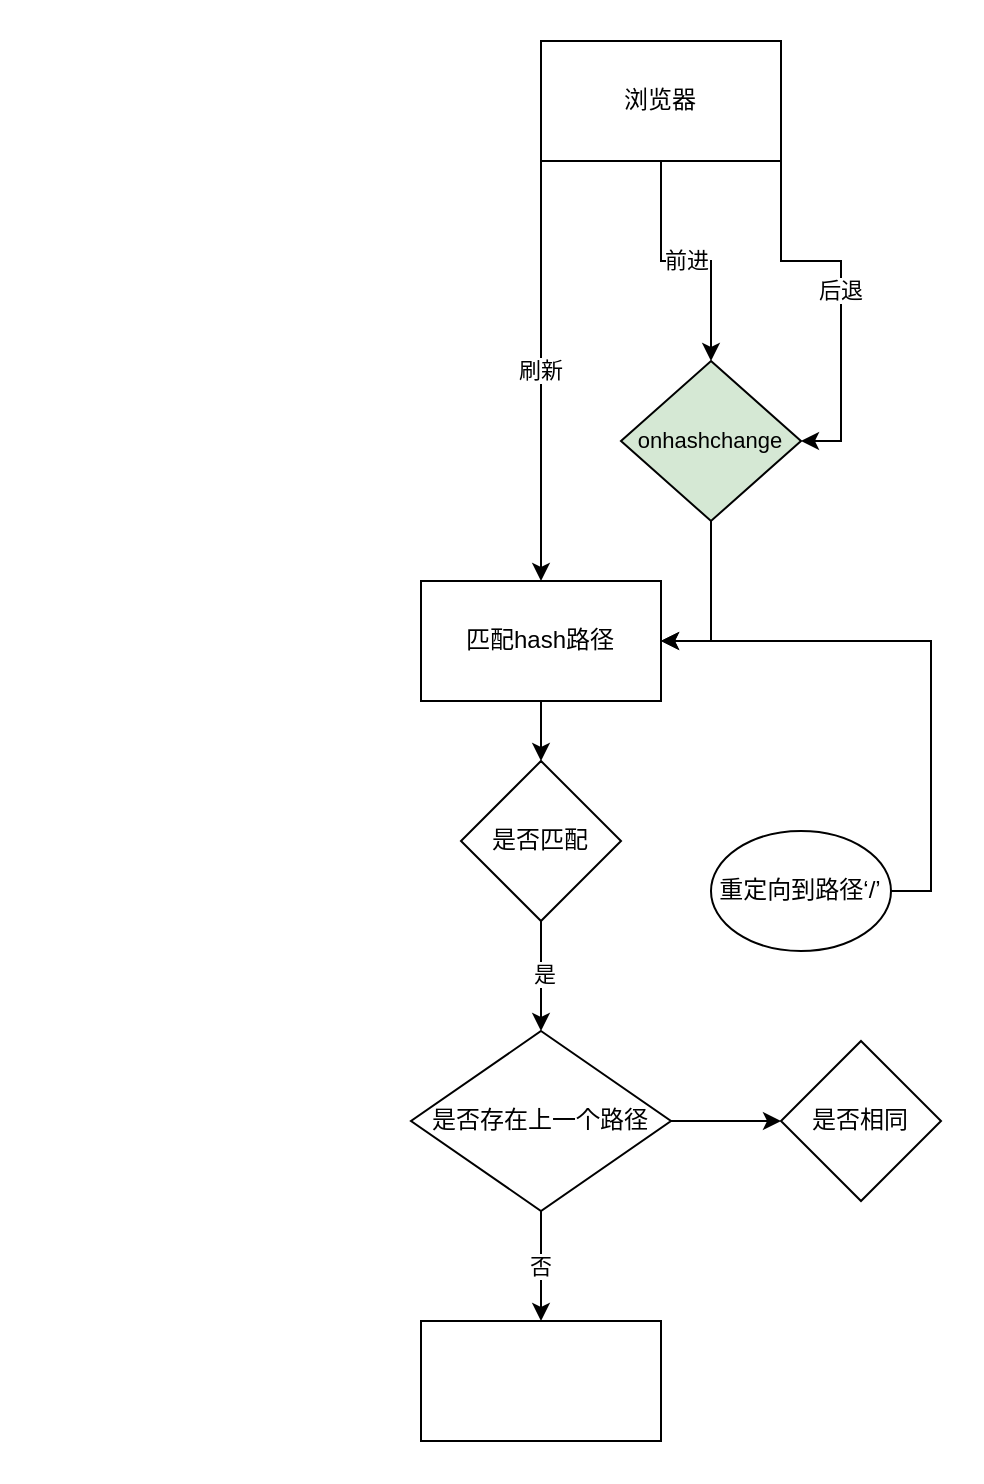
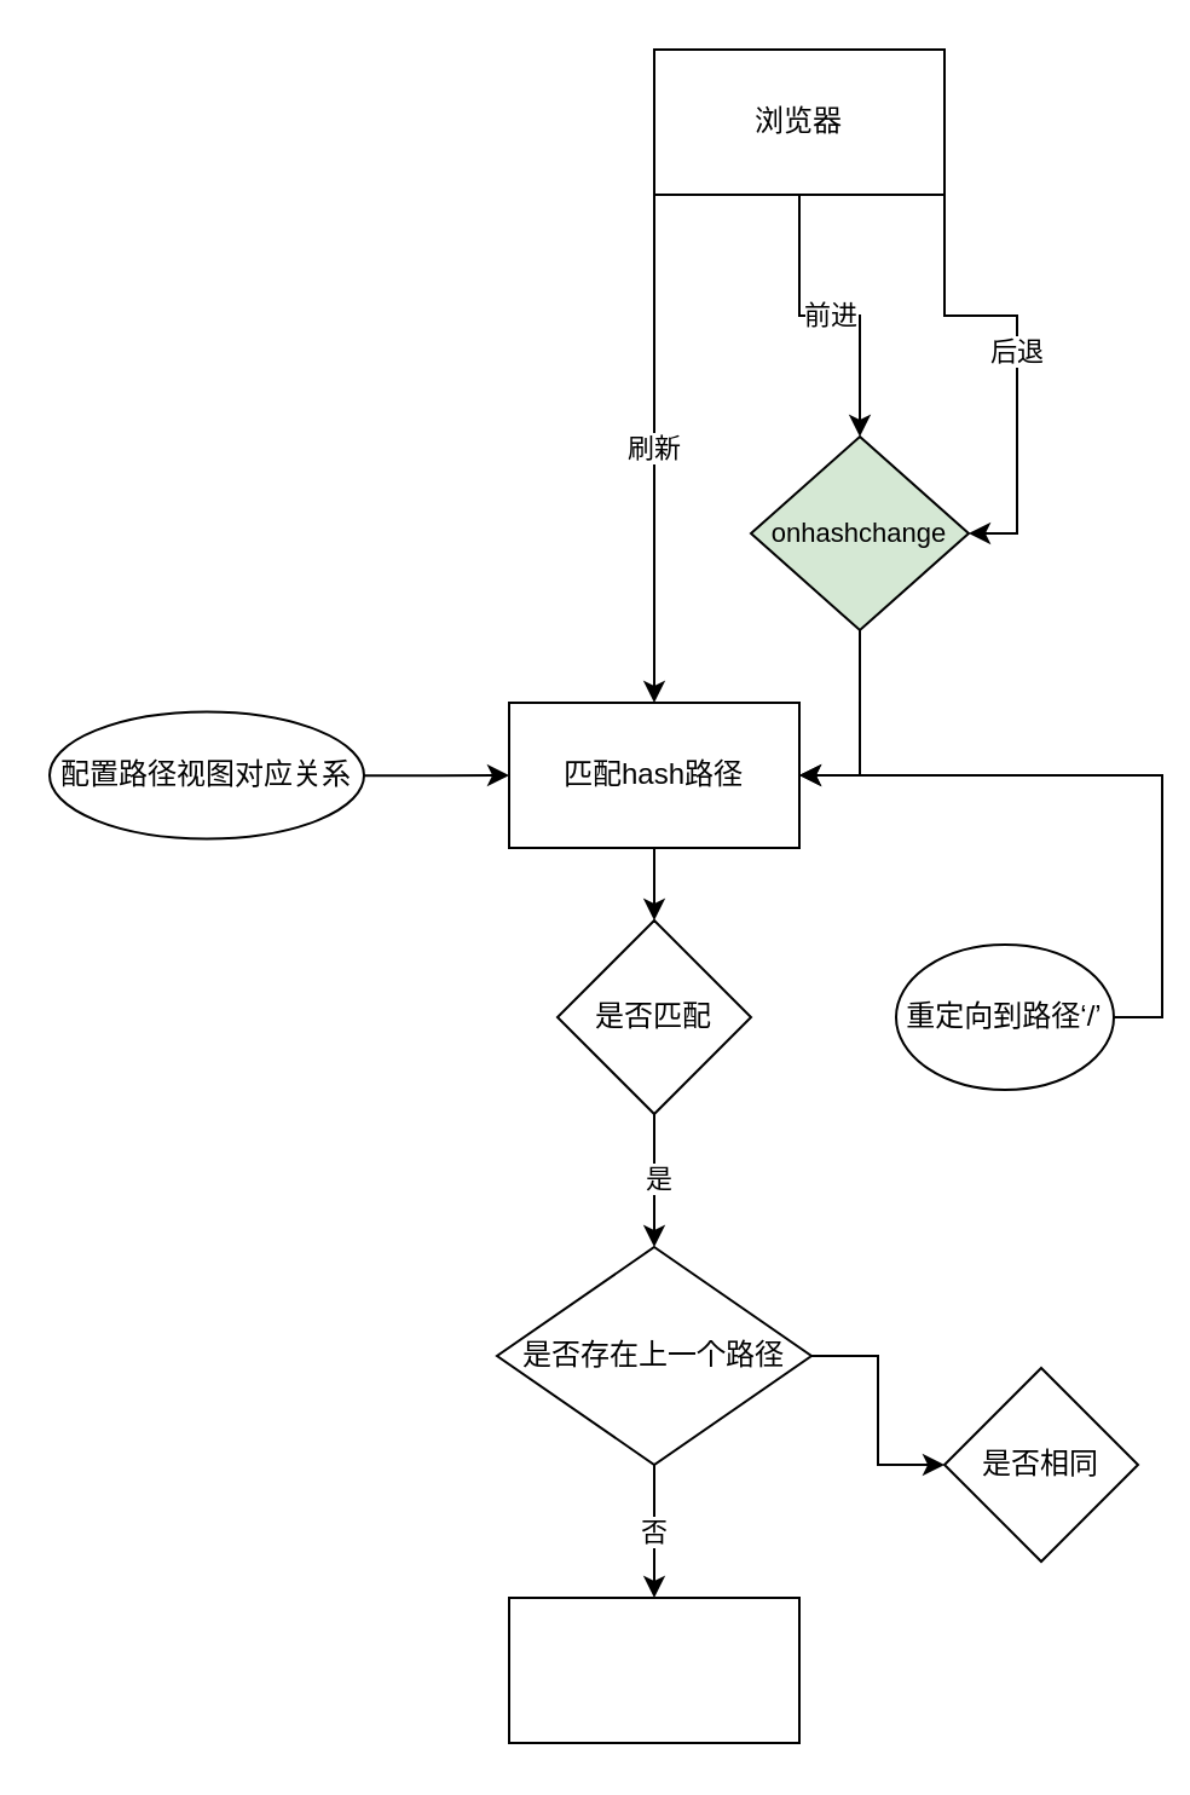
  <mxCell id="0" />
  <mxCell id="1" parent="0" />
  <mxCell id="2" value="刷新" style="edgeStyle=orthogonalEdgeStyle;rounded=0;orthogonalLoop=1;jettySize=auto;html=1;exitX=0;exitY=1;exitDx=0;exitDy=0;" edge="1" parent="1" source="5" target="9"><mxGeometry relative="1" as="geometry"><mxPoint x="270" y="200" as="targetPoint" /></mxGeometry></mxCell>
  <mxCell id="3" value="前进" style="edgeStyle=orthogonalEdgeStyle;rounded=0;orthogonalLoop=1;jettySize=auto;html=1;exitX=0.5;exitY=1;exitDx=0;exitDy=0;entryX=0.5;entryY=0;entryDx=0;entryDy=0;" edge="1" parent="1" source="5" target="7"><mxGeometry relative="1" as="geometry"><mxPoint x="400" y="180" as="targetPoint" /></mxGeometry></mxCell>
  <mxCell id="4" value="后退" style="edgeStyle=orthogonalEdgeStyle;rounded=0;orthogonalLoop=1;jettySize=auto;html=1;exitX=1;exitY=1;exitDx=0;exitDy=0;entryX=1;entryY=0.5;entryDx=0;entryDy=0;" edge="1" parent="1" source="5" target="7"><mxGeometry relative="1" as="geometry"><mxPoint x="360" y="170" as="targetPoint" /></mxGeometry></mxCell>
  <mxCell id="5" value="浏览器" style="rounded=0;whiteSpace=wrap;html=1;" vertex="1" parent="1"><mxGeometry x="270" width="120" height="60" as="geometry" y="20" /></mxCell>
  <mxCell id="6" style="edgeStyle=orthogonalEdgeStyle;rounded=0;orthogonalLoop=1;jettySize=auto;html=1;exitX=0.5;exitY=1;exitDx=0;exitDy=0;entryX=1;entryY=0.5;entryDx=0;entryDy=0;" edge="1" parent="1" source="7" target="9"><mxGeometry relative="1" as="geometry" /></mxCell>
  <mxCell id="7" value="&lt;font style=&quot;font-size: 11px&quot;&gt;onhashchange&lt;/font&gt;" style="rhombus;whiteSpace=wrap;html=1;fillColor=#d5e8d4;" vertex="1" parent="1"><mxGeometry x="310" y="180" width="90" height="80" as="geometry" /></mxCell>
  <mxCell id="8" value="" style="edgeStyle=orthogonalEdgeStyle;rounded=0;orthogonalLoop=1;jettySize=auto;html=1;" edge="1" parent="1" source="9" target="14"><mxGeometry relative="1" as="geometry" /></mxCell>
  <mxCell id="9" value="匹配hash路径" style="rounded=0;whiteSpace=wrap;html=1;" vertex="1" parent="1"><mxGeometry x="210" y="290" width="120" height="60" as="geometry" /></mxCell>
+ <mxCell id="10" style="edgeStyle=orthogonalEdgeStyle;rounded=0;orthogonalLoop=1;jettySize=auto;html=1;" edge="1" parent="1" source="11" target="9"><mxGeometry relative="1" as="geometry" /></mxCell>
+ <mxCell id="11" value="配置路径视图对应关系" style="ellipse;whiteSpace=wrap;html=1;" vertex="1" parent="1"><mxGeometry x="20" y="293.75" width="130" height="52.5" as="geometry" /></mxCell>
  <mxCell id="12" value="" style="edgeStyle=orthogonalEdgeStyle;rounded=0;orthogonalLoop=1;jettySize=auto;html=1;entryX=0.5;entryY=0;entryDx=0;entryDy=0;" edge="1" parent="1" source="14" target="19"><mxGeometry relative="1" as="geometry"><mxPoint x="270" y="520" as="targetPoint" /></mxGeometry></mxCell>
  <mxCell id="13" value="是" style="edgeLabel;html=1;align=center;verticalAlign=middle;resizable=0;points=[];" vertex="1" connectable="0" parent="12"><mxGeometry x="-0.05" y="1" relative="1" as="geometry"><mxPoint as="offset" /></mxGeometry></mxCell>
  <mxCell id="14" value="是否匹配" style="rhombus;whiteSpace=wrap;html=1;rounded=0;" vertex="1" parent="1"><mxGeometry x="230" y="380" width="80" height="80" as="geometry" /></mxCell>
  <mxCell id="15" style="edgeStyle=orthogonalEdgeStyle;rounded=0;orthogonalLoop=1;jettySize=auto;html=1;entryX=1;entryY=0.5;entryDx=0;entryDy=0;exitX=1;exitY=0.5;exitDx=0;exitDy=0;" edge="1" parent="1" source="16" target="9"><mxGeometry relative="1" as="geometry" /></mxCell>
- <mxCell id="16" value="重定向到路径‘/’" style="ellipse;whiteSpace=wrap;html=1;rounded=0;" vertex="1" parent="1"><mxGeometry x="355" y="415" width="90" height="60" as="geometry" /></mxCell>
+ <mxCell id="16" value="重定向到路径‘/’" style="ellipse;whiteSpace=wrap;html=1;rounded=0;" vertex="1" parent="1"><mxGeometry x="370" y="390" width="90" height="60" as="geometry" /></mxCell>
  <mxCell id="17" value="否" style="edgeStyle=orthogonalEdgeStyle;rounded=0;orthogonalLoop=1;jettySize=auto;html=1;" edge="1" parent="1" source="19" target="20"><mxGeometry relative="1" as="geometry" /></mxCell>
  <mxCell id="18" value="" style="edgeStyle=orthogonalEdgeStyle;rounded=0;orthogonalLoop=1;jettySize=auto;html=1;" edge="1" parent="1" source="19" target="21"><mxGeometry relative="1" as="geometry" /></mxCell>
  <mxCell id="19" value="是否存在上一个路径" style="rhombus;whiteSpace=wrap;html=1;" vertex="1" parent="1"><mxGeometry x="205" y="515" width="130" height="90" as="geometry" /></mxCell>
  <mxCell id="20" value="&amp;nbsp;" style="whiteSpace=wrap;html=1;" vertex="1" parent="1"><mxGeometry x="210" y="660" width="120" height="60" as="geometry" /></mxCell>
- <mxCell id="21" value="是否相同" style="rhombus;whiteSpace=wrap;html=1;" vertex="1" parent="1"><mxGeometry x="390" y="520" width="80" height="80" as="geometry" /></mxCell>
+ <mxCell id="21" value="是否相同" style="rhombus;whiteSpace=wrap;html=1;" vertex="1" parent="1"><mxGeometry x="390" y="565" width="80" height="80" as="geometry" /></mxCell>
